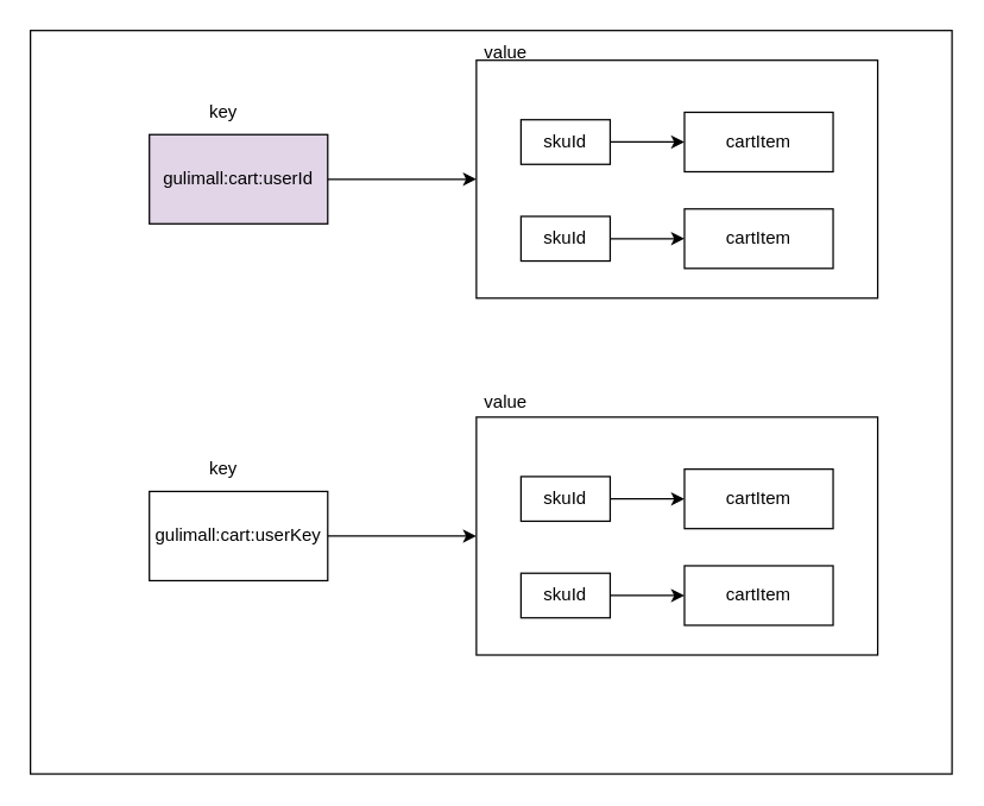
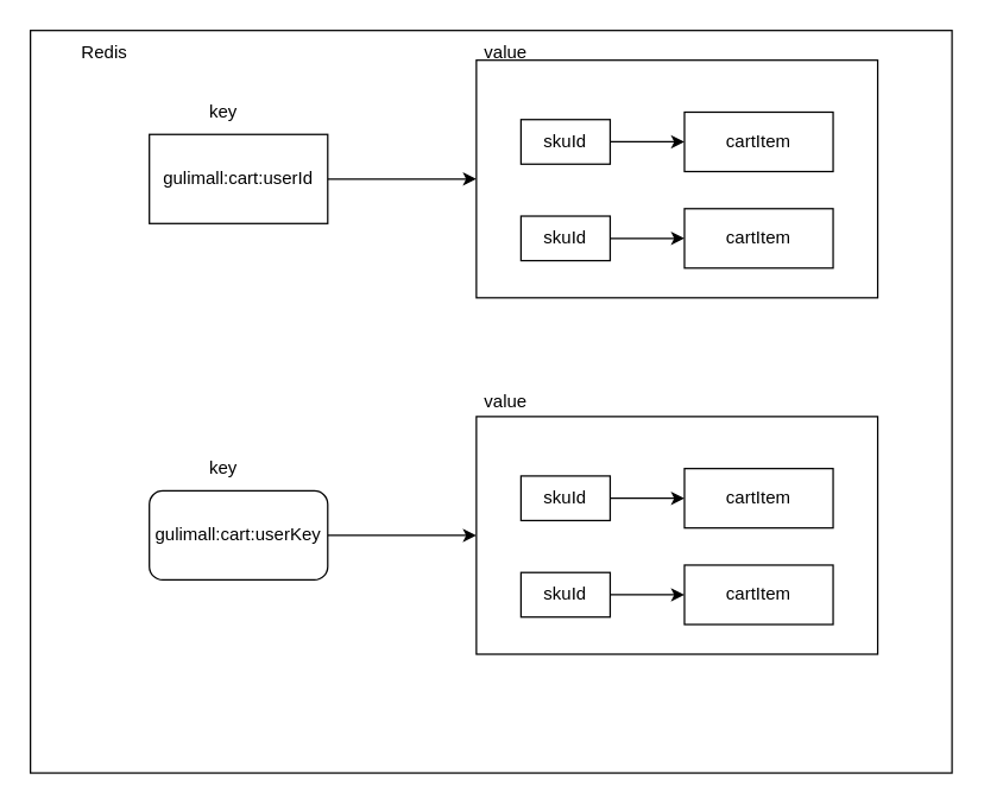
  <mxCell id="0" />
  <mxCell id="1" parent="0" />
  <mxCell id="2" value="" style="rounded=0;whiteSpace=wrap;html=1;" vertex="1" parent="1"><mxGeometry x="20" y="20" width="620" height="500" as="geometry" /></mxCell>
+ <mxCell id="3" value="Redis" style="text;html=1;strokeColor=none;fillColor=none;align=center;verticalAlign=middle;whiteSpace=wrap;rounded=0;" vertex="1" parent="1"><mxGeometry x="40" y="20" width="60" height="30" as="geometry" /></mxCell>
  <mxCell id="4" style="edgeStyle=orthogonalEdgeStyle;rounded=0;orthogonalLoop=1;jettySize=auto;html=1;exitX=1;exitY=0.5;exitDx=0;exitDy=0;" edge="1" parent="1" source="5" target="7"><mxGeometry relative="1" as="geometry" /></mxCell>
- <mxCell id="5" value="gulimall:cart:userId" style="rounded=0;whiteSpace=wrap;html=1;fillColor=#e1d5e7;" vertex="1" parent="1"><mxGeometry x="100" y="90" width="120" height="60" as="geometry" /></mxCell>
+ <mxCell id="5" value="gulimall:cart:userId" style="rounded=0;whiteSpace=wrap;html=1;" vertex="1" parent="1"><mxGeometry x="100" y="90" width="120" height="60" as="geometry" /></mxCell>
  <mxCell id="6" value="key" style="text;html=1;strokeColor=none;fillColor=none;align=center;verticalAlign=middle;whiteSpace=wrap;rounded=0;" vertex="1" parent="1"><mxGeometry x="120" y="60" width="60" height="30" as="geometry" /></mxCell>
  <mxCell id="7" value="" style="rounded=0;whiteSpace=wrap;html=1;" vertex="1" parent="1"><mxGeometry x="320" y="40" width="270" height="160" as="geometry" /></mxCell>
  <mxCell id="8" value="cartItem" style="rounded=0;whiteSpace=wrap;html=1;" vertex="1" parent="1"><mxGeometry x="460" y="75" width="100" height="40" as="geometry" /></mxCell>
  <mxCell id="9" style="edgeStyle=orthogonalEdgeStyle;rounded=0;orthogonalLoop=1;jettySize=auto;html=1;exitX=1;exitY=0.5;exitDx=0;exitDy=0;" edge="1" parent="1" source="10" target="8"><mxGeometry relative="1" as="geometry" /></mxCell>
  <mxCell id="10" value="skuId" style="rounded=0;whiteSpace=wrap;html=1;" vertex="1" parent="1"><mxGeometry x="350" y="80" width="60" height="30" as="geometry" /></mxCell>
  <mxCell id="11" value="value" style="text;html=1;strokeColor=none;fillColor=none;align=center;verticalAlign=middle;whiteSpace=wrap;rounded=0;" vertex="1" parent="1"><mxGeometry x="310" y="20" width="60" height="30" as="geometry" /></mxCell>
  <mxCell id="12" value="cartItem" style="rounded=0;whiteSpace=wrap;html=1;" vertex="1" parent="1"><mxGeometry x="460" y="140" width="100" height="40" as="geometry" /></mxCell>
  <mxCell id="13" style="edgeStyle=orthogonalEdgeStyle;rounded=0;orthogonalLoop=1;jettySize=auto;html=1;exitX=1;exitY=0.5;exitDx=0;exitDy=0;" edge="1" parent="1" source="14" target="12"><mxGeometry relative="1" as="geometry" /></mxCell>
  <mxCell id="14" value="skuId" style="rounded=0;whiteSpace=wrap;html=1;" vertex="1" parent="1"><mxGeometry x="350" y="145" width="60" height="30" as="geometry" /></mxCell>
  <mxCell id="15" style="edgeStyle=orthogonalEdgeStyle;rounded=0;orthogonalLoop=1;jettySize=auto;html=1;exitX=1;exitY=0.5;exitDx=0;exitDy=0;" edge="1" parent="1" source="16" target="18"><mxGeometry relative="1" as="geometry" /></mxCell>
- <mxCell id="16" value="gulimall:cart:userKey" style="rounded=0;whiteSpace=wrap;html=1;" vertex="1" parent="1"><mxGeometry x="100" y="330" width="120" height="60" as="geometry" /></mxCell>
+ <mxCell id="16" value="gulimall:cart:userKey" style="whiteSpace=wrap;html=1;rounded=1;" vertex="1" parent="1"><mxGeometry x="100" y="330" width="120" height="60" as="geometry" /></mxCell>
  <mxCell id="17" value="key" style="text;html=1;strokeColor=none;fillColor=none;align=center;verticalAlign=middle;whiteSpace=wrap;rounded=0;" vertex="1" parent="1"><mxGeometry x="120" y="300" width="60" height="30" as="geometry" /></mxCell>
  <mxCell id="18" value="" style="rounded=0;whiteSpace=wrap;html=1;" vertex="1" parent="1"><mxGeometry x="320" y="280" width="270" height="160" as="geometry" /></mxCell>
  <mxCell id="19" value="cartItem" style="rounded=0;whiteSpace=wrap;html=1;" vertex="1" parent="1"><mxGeometry x="460" y="315" width="100" height="40" as="geometry" /></mxCell>
  <mxCell id="20" style="edgeStyle=orthogonalEdgeStyle;rounded=0;orthogonalLoop=1;jettySize=auto;html=1;exitX=1;exitY=0.5;exitDx=0;exitDy=0;" edge="1" parent="1" source="21" target="19"><mxGeometry relative="1" as="geometry" /></mxCell>
  <mxCell id="21" value="skuId" style="rounded=0;whiteSpace=wrap;html=1;" vertex="1" parent="1"><mxGeometry x="350" y="320" width="60" height="30" as="geometry" /></mxCell>
  <mxCell id="22" value="value" style="text;html=1;strokeColor=none;fillColor=none;align=center;verticalAlign=middle;whiteSpace=wrap;rounded=0;" vertex="1" parent="1"><mxGeometry x="310" y="255" width="60" height="30" as="geometry" /></mxCell>
  <mxCell id="23" value="cartItem" style="rounded=0;whiteSpace=wrap;html=1;" vertex="1" parent="1"><mxGeometry x="460" y="380" width="100" height="40" as="geometry" /></mxCell>
  <mxCell id="24" style="edgeStyle=orthogonalEdgeStyle;rounded=0;orthogonalLoop=1;jettySize=auto;html=1;exitX=1;exitY=0.5;exitDx=0;exitDy=0;" edge="1" parent="1" source="25" target="23"><mxGeometry relative="1" as="geometry" /></mxCell>
  <mxCell id="25" value="skuId" style="rounded=0;whiteSpace=wrap;html=1;" vertex="1" parent="1"><mxGeometry x="350" y="385" width="60" height="30" as="geometry" /></mxCell>
